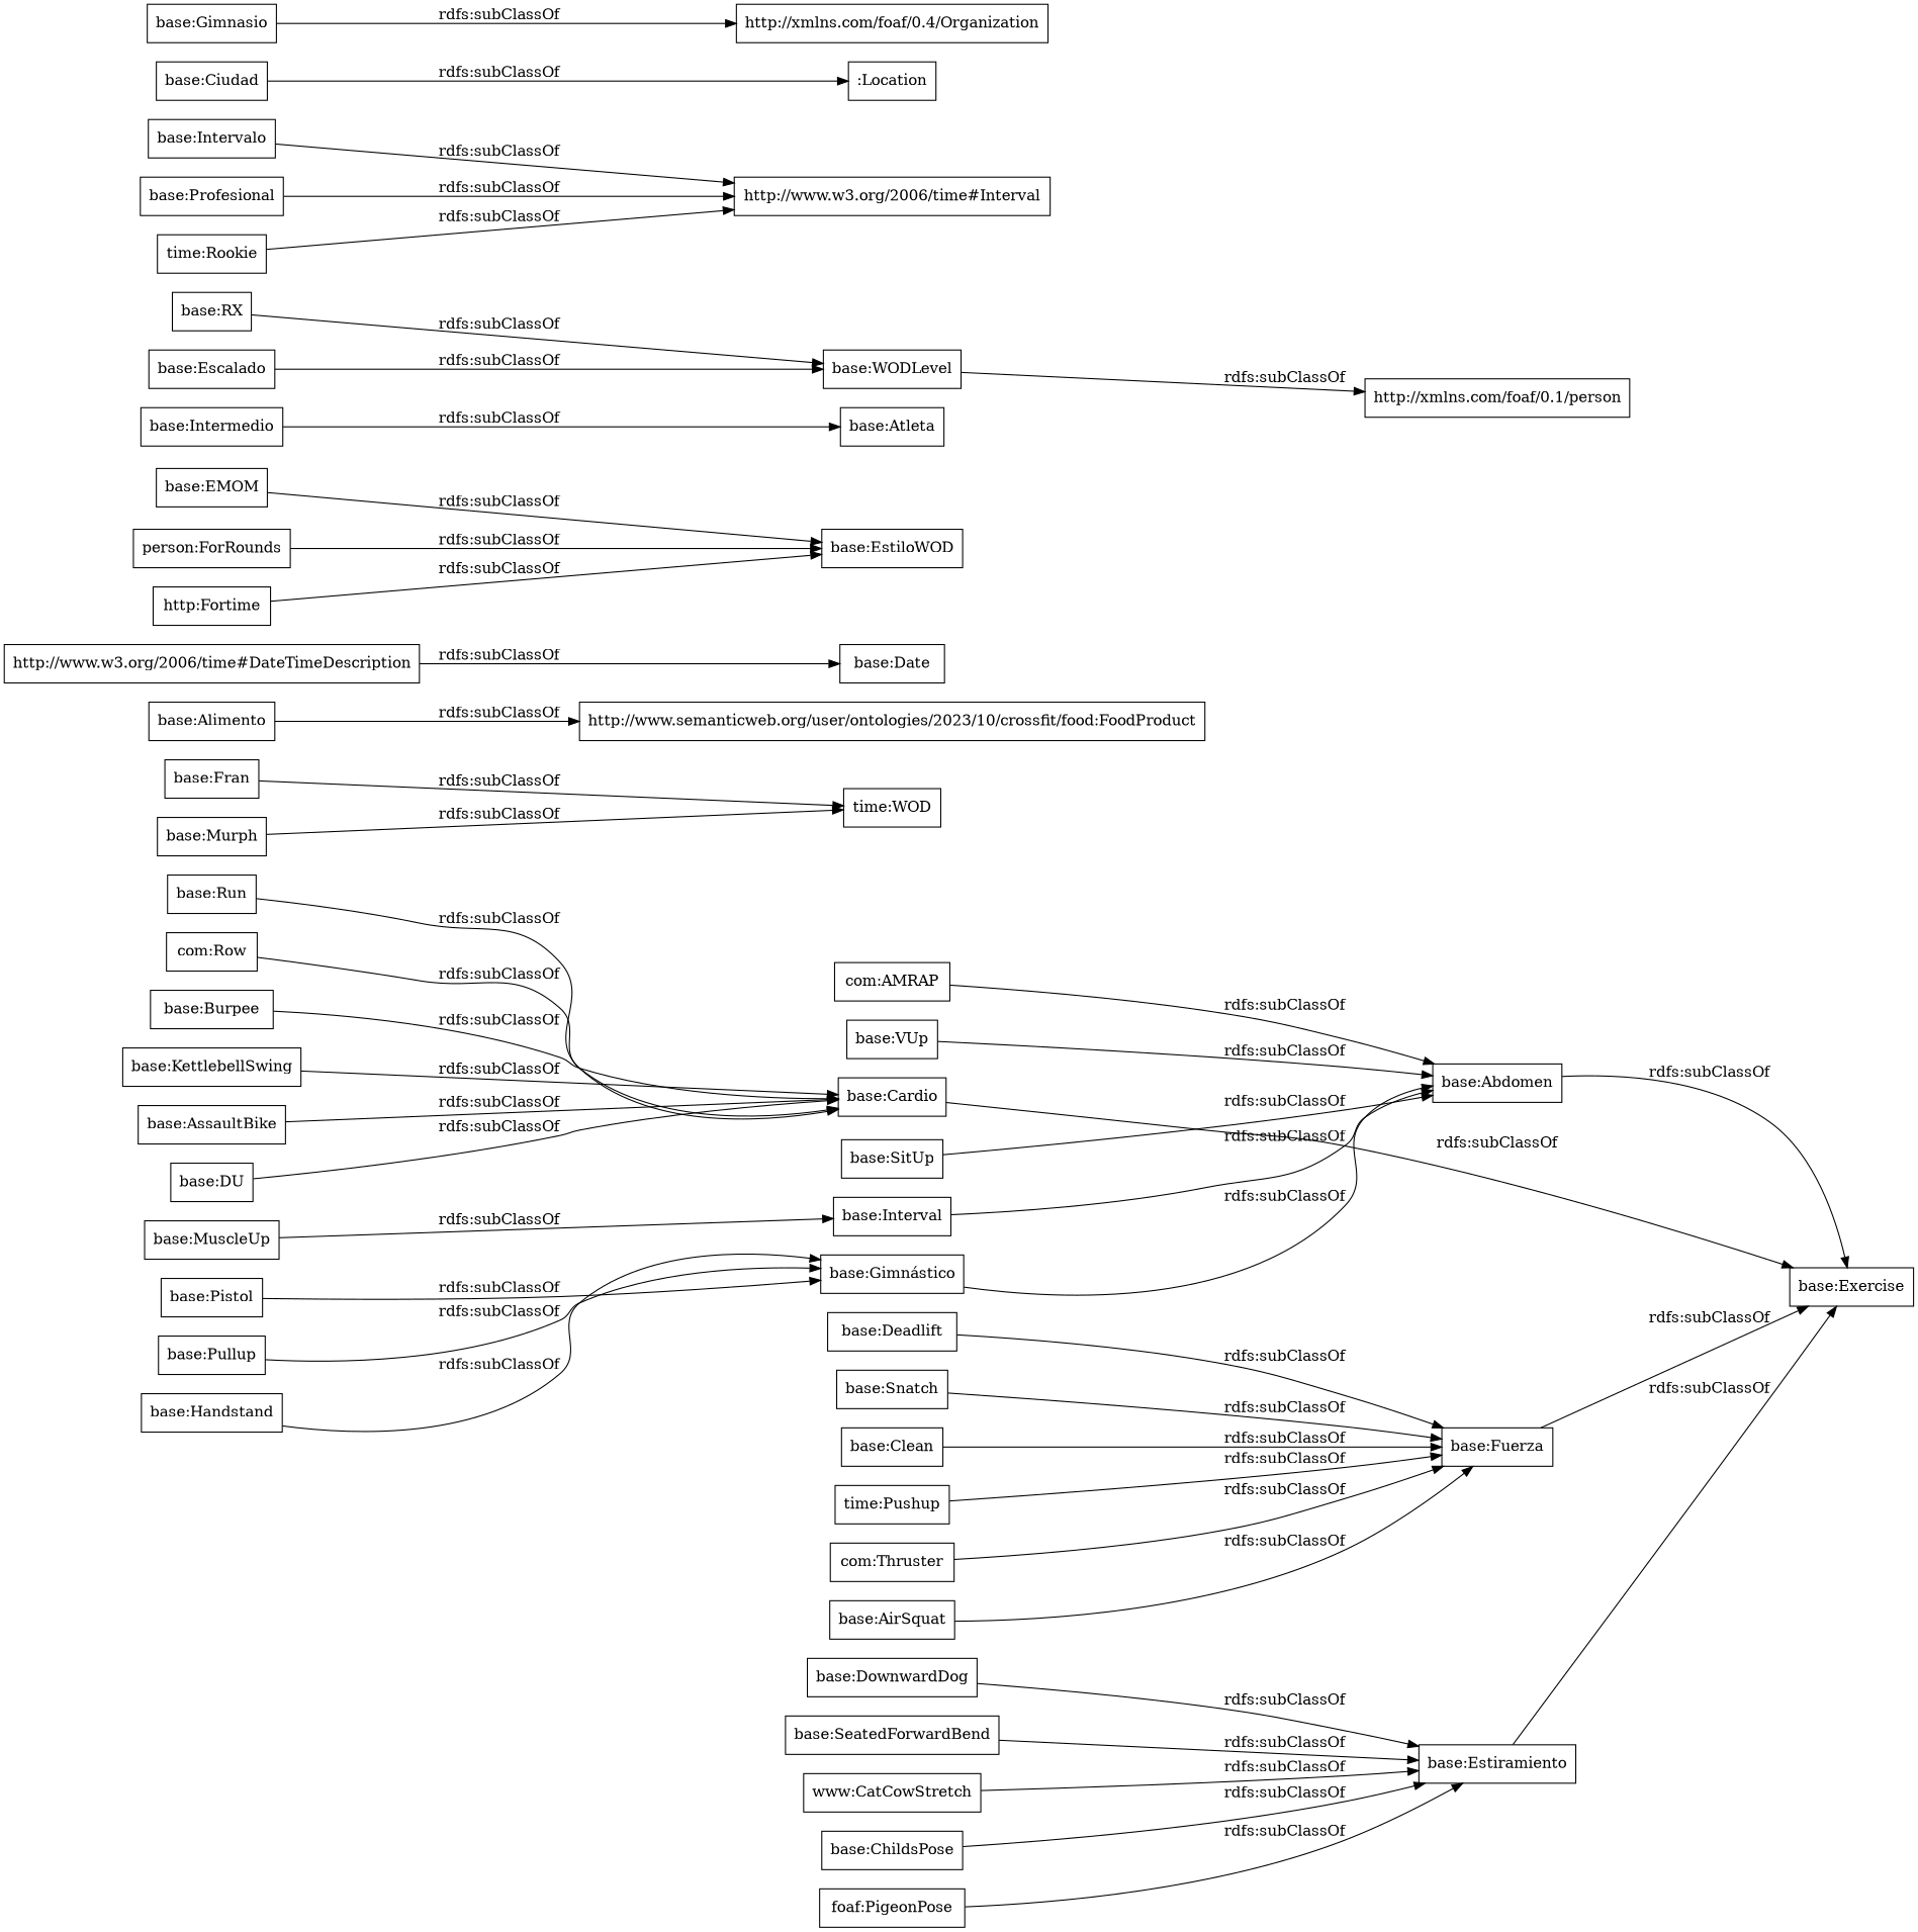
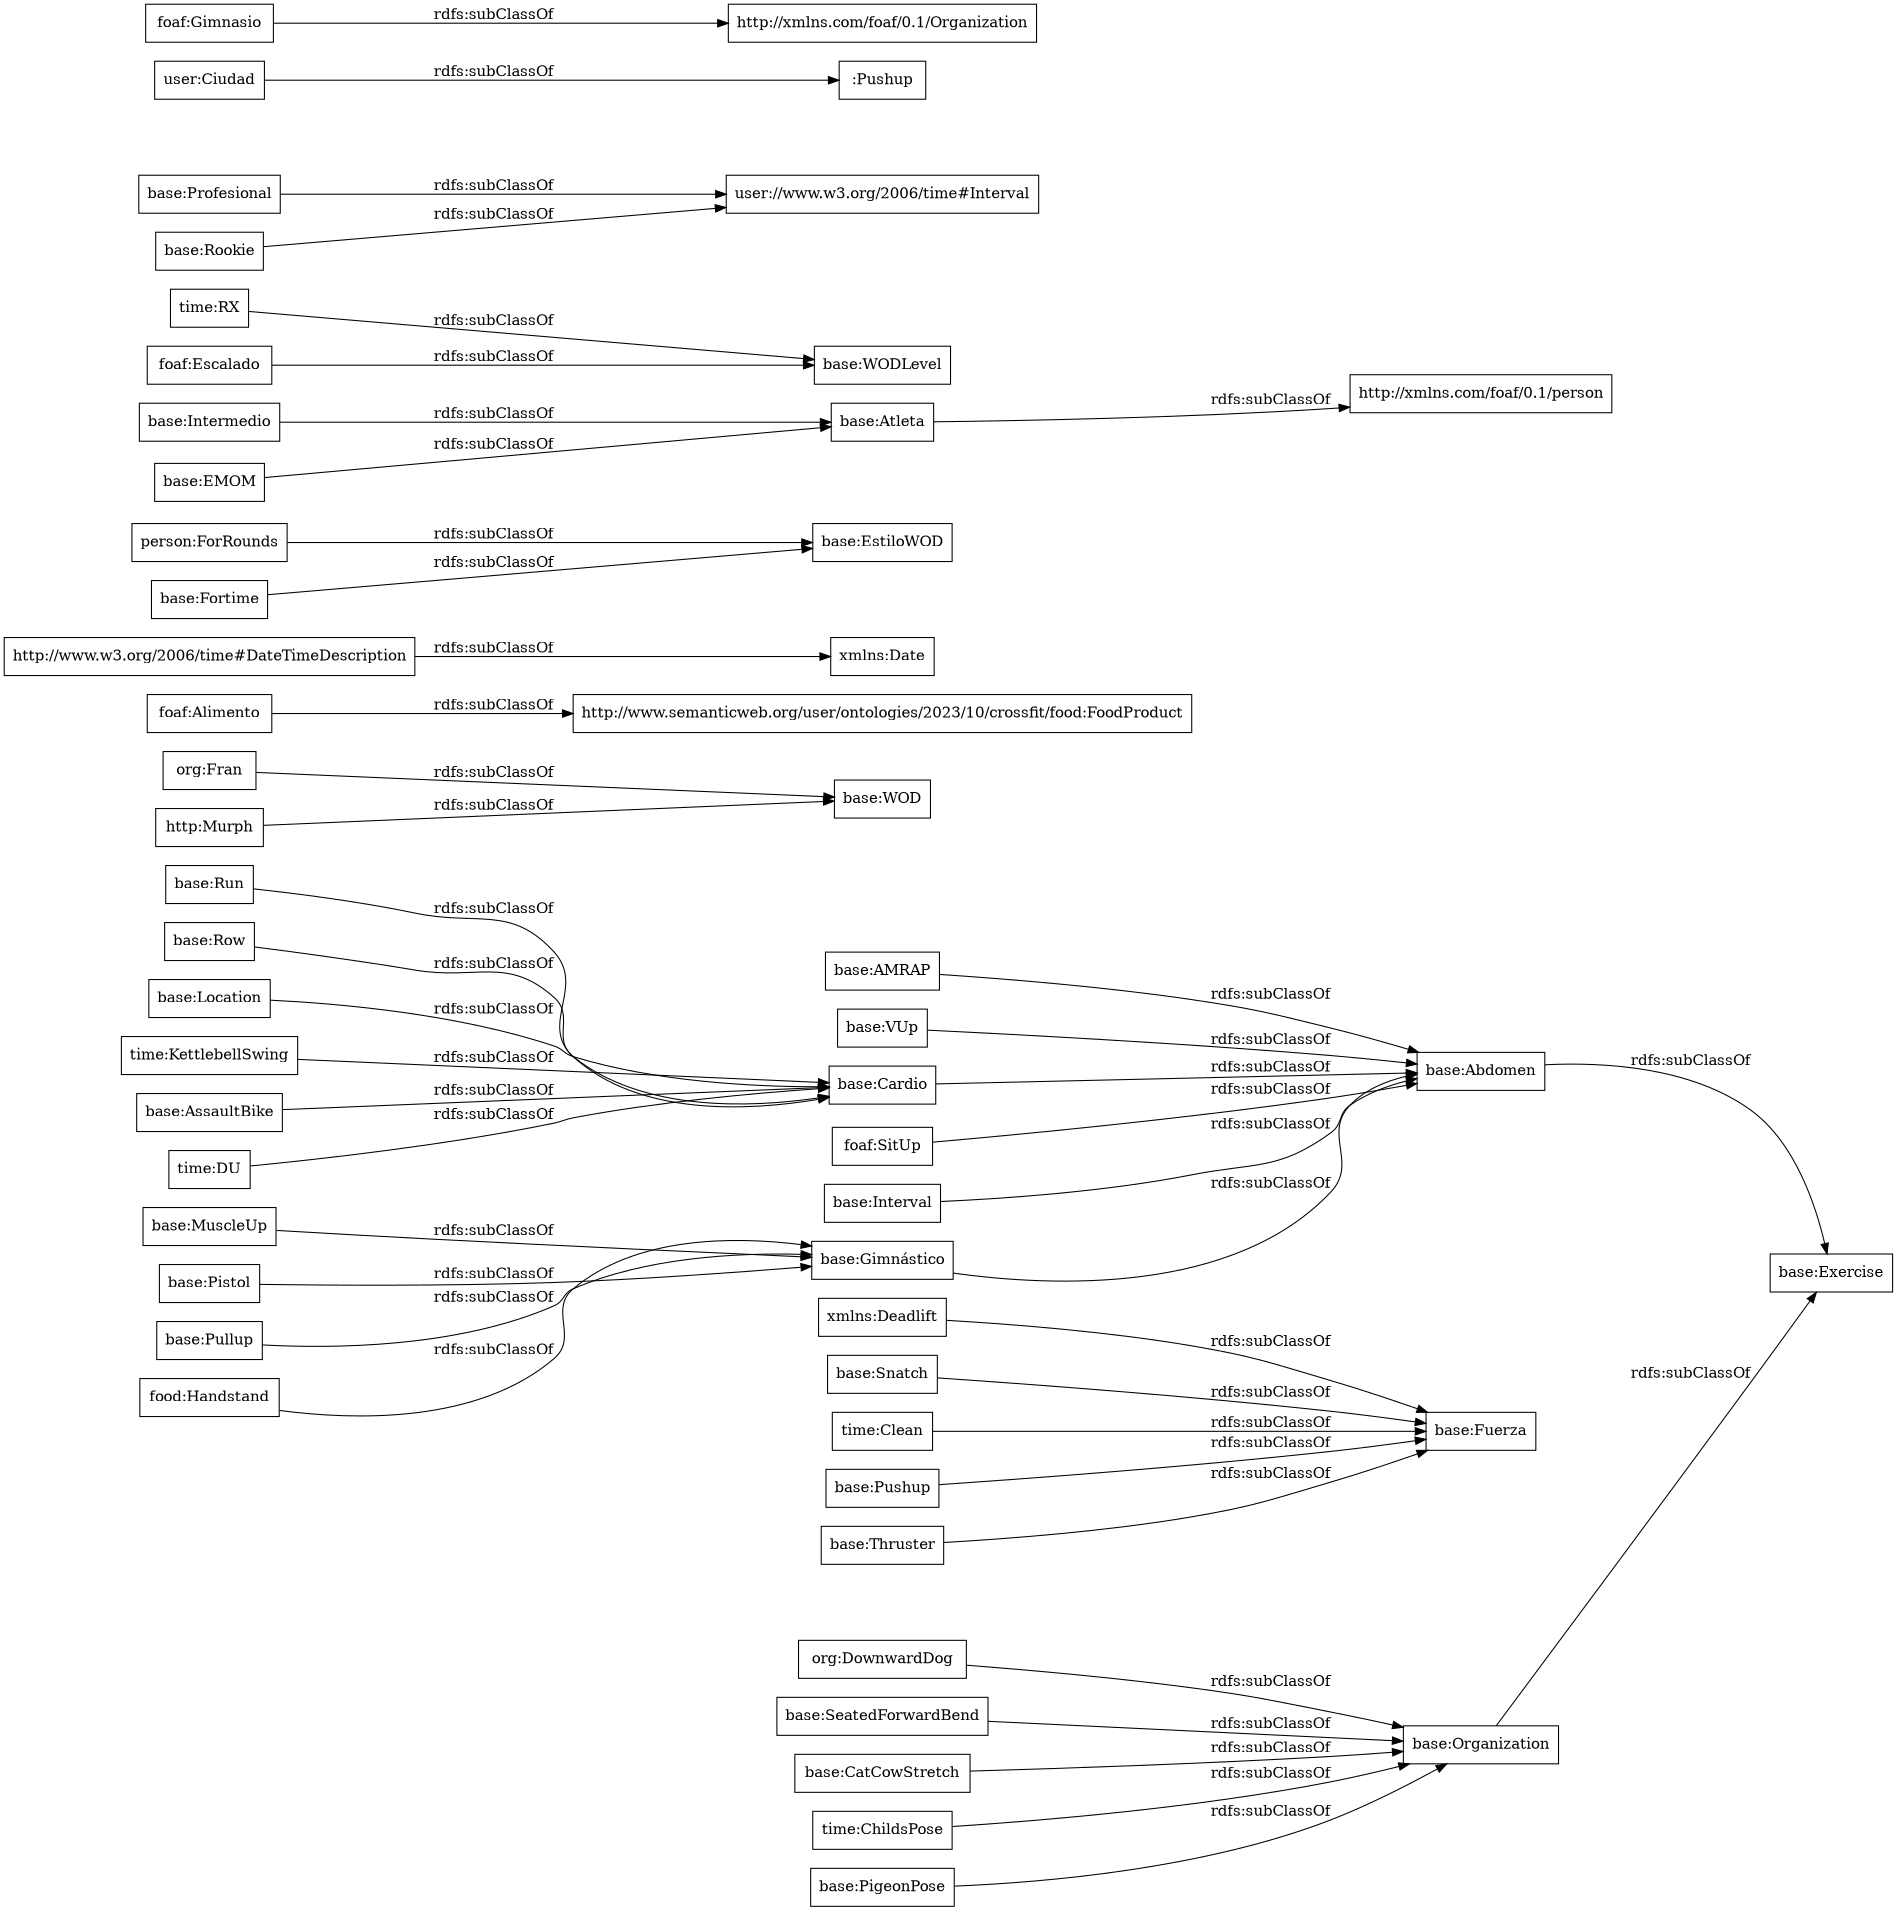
  digraph {
    rankdir=LR
    node [color=black shape=rectangle]
-   "base:AMRAP" [label="com:AMRAP"]
+   "base:AMRAP"
    "base:Abdomen"
    "base:VUp"
    "base:Exercise"
-   "base:KettlebellSwing"
+   "base:KettlebellSwing" [label="time:KettlebellSwing"]
    "base:Cardio"
    "base:Fuerza"
-   "base:Fran"
-   "base:WOD" [label="time:WOD"]
-   "base:Deadlift"
+   "base:Fran" [label="org:Fran"]
+   "base:WOD"
+   "base:Deadlift" [label="xmlns:Deadlift"]
    "base:Snatch"
-   "base:Alimento"
+   "base:Alimento" [label="foaf:Alimento"]
    "http://www.semanticweb.org/user/ontologies/2023/10/crossfit/food:FoodProduct"
    "base:MuscleUp"
    "base:Gimnástico"
    "base:SeatedForwardBend"
-   "base:Estiramiento"
+   "base:Estiramiento" [label="base:Organization"]
    "http://www.w3.org/2006/time#DateTimeDescription"
-   "base:Date"
-   "base:Clean"
-   "base:Pushup" [label="time:Pushup"]
-   "base:Escalado"
+   "base:Date" [label="xmlns:Date"]
+   "base:Clean" [label="time:Clean"]
+   "base:Pushup"
+   "base:Escalado" [label="foaf:Escalado"]
    "base:WODLevel"
-   "base:Murph"
-   "base:SitUp"
+   "base:Murph" [label="http:Murph"]
+   "base:SitUp" [label="foaf:SitUp"]
    "base:Pullup"
    n27 [label="base:Interval"]
    "base:Atleta"
    "http://xmlns.com/foaf/0.1/person"
    "base:EMOM"
    "base:EstiloWOD"
-   "base:DU"
-   "base:Fortime" [label="http:Fortime"]
-   "base:CatCowStretch" [label="www:CatCowStretch"]
+   "base:DU" [label="time:DU"]
+   "base:Fortime"
+   "base:CatCowStretch"
    n35 [label="person:ForRounds"]
-   "base:RX"
+   "base:RX" [label="time:RX"]
    "base:Intermedio"
    "base:AssaultBike"
    "base:Run"
-   "base:Row" [label="com:Row"]
-   "base:ChildsPose"
-   "base:Handstand"
-   "base:PigeonPose" [label="foaf:PigeonPose"]
-   "base:Burpee"
-   "base:Thruster" [label="com:Thruster"]
-   "base:Intervalo"
-   "http://www.w3.org/2006/time#Interval"
-   "base:AirSquat"
+   "base:Row"
+   "base:ChildsPose" [label="time:ChildsPose"]
+   "base:Handstand" [label="food:Handstand"]
+   "base:PigeonPose"
+   "base:Burpee" [label="base:Location"]
+   "base:Thruster"
+   "http://www.w3.org/2006/time#Interval" [label="user://www.w3.org/2006/time#Interval"]
    "base:Profesional"
-   "base:DownwardDog"
-   "base:Rookie" [label="time:Rookie"]
-   "base:Ciudad"
-   ":Location"
+   "base:DownwardDog" [label="org:DownwardDog"]
+   "base:Rookie"
+   "base:Ciudad" [label="user:Ciudad"]
+   ":Location" [label=":Pushup"]
    "base:Pistol"
-   "base:Gimnasio"
-   "http://xmlns.com/foaf/0.1/Organization" [label="http://xmlns.com/foaf/0.4/Organization"]
+   "base:Gimnasio" [label="foaf:Gimnasio"]
+   "http://xmlns.com/foaf/0.1/Organization"
    "base:AMRAP" -> "base:Abdomen" [label="rdfs:subClassOf"]
    "base:Abdomen" -> "base:Exercise" [label="rdfs:subClassOf"]
    "base:VUp" -> "base:Abdomen" [label="rdfs:subClassOf"]
    "base:KettlebellSwing" -> "base:Cardio" [label="rdfs:subClassOf"]
-   "base:Cardio" -> "base:Exercise" [label="rdfs:subClassOf"]
-   "base:Fuerza" -> "base:Exercise" [label="rdfs:subClassOf"]
+   "base:Cardio" -> "base:Abdomen" [label="rdfs:subClassOf"]
    "base:Fran" -> "base:WOD" [label="rdfs:subClassOf"]
    "base:Deadlift" -> "base:Fuerza" [label="rdfs:subClassOf"]
    "base:Snatch" -> "base:Fuerza" [label="rdfs:subClassOf"]
    "base:Alimento" -> "http://www.semanticweb.org/user/ontologies/2023/10/crossfit/food:FoodProduct" [label="rdfs:subClassOf"]
-   "base:MuscleUp" -> n27 [label="rdfs:subClassOf"]
+   "base:MuscleUp" -> "base:Gimnástico" [label="rdfs:subClassOf"]
    "base:Gimnástico" -> "base:Abdomen" [label="rdfs:subClassOf"]
    "base:SeatedForwardBend" -> "base:Estiramiento" [label="rdfs:subClassOf"]
    "base:Estiramiento" -> "base:Exercise" [label="rdfs:subClassOf"]
    "http://www.w3.org/2006/time#DateTimeDescription" -> "base:Date" [label="rdfs:subClassOf"]
    "base:Clean" -> "base:Fuerza" [label="rdfs:subClassOf"]
    "base:Pushup" -> "base:Fuerza" [label="rdfs:subClassOf"]
    "base:Escalado" -> "base:WODLevel" [label="rdfs:subClassOf"]
    "base:Murph" -> "base:WOD" [label="rdfs:subClassOf"]
    "base:SitUp" -> "base:Abdomen" [label="rdfs:subClassOf"]
    "base:Pullup" -> "base:Gimnástico" [label="rdfs:subClassOf"]
    n27 -> "base:Abdomen" [label="rdfs:subClassOf"]
-   "base:WODLevel" -> "http://xmlns.com/foaf/0.1/person" [label="rdfs:subClassOf"]
-   "base:EMOM" -> "base:EstiloWOD" [label="rdfs:subClassOf"]
+   "base:Atleta" -> "http://xmlns.com/foaf/0.1/person" [label="rdfs:subClassOf"]
+   "base:EMOM" -> "base:Atleta" [label="rdfs:subClassOf"]
    "base:DU" -> "base:Cardio" [label="rdfs:subClassOf"]
    "base:Fortime" -> "base:EstiloWOD" [label="rdfs:subClassOf"]
    "base:CatCowStretch" -> "base:Estiramiento" [label="rdfs:subClassOf"]
    n35 -> "base:EstiloWOD" [label="rdfs:subClassOf"]
    "base:RX" -> "base:WODLevel" [label="rdfs:subClassOf"]
    "base:Intermedio" -> "base:Atleta" [label="rdfs:subClassOf"]
    "base:AssaultBike" -> "base:Cardio" [label="rdfs:subClassOf"]
    "base:Run" -> "base:Cardio" [label="rdfs:subClassOf"]
    "base:Row" -> "base:Cardio" [label="rdfs:subClassOf"]
    "base:ChildsPose" -> "base:Estiramiento" [label="rdfs:subClassOf"]
    "base:Handstand" -> "base:Gimnástico" [label="rdfs:subClassOf"]
    "base:PigeonPose" -> "base:Estiramiento" [label="rdfs:subClassOf"]
    "base:Burpee" -> "base:Cardio" [label="rdfs:subClassOf"]
    "base:Thruster" -> "base:Fuerza" [label="rdfs:subClassOf"]
-   "base:Intervalo" -> "http://www.w3.org/2006/time#Interval" [label="rdfs:subClassOf"]
-   "base:AirSquat" -> "base:Fuerza" [label="rdfs:subClassOf"]
    "base:Profesional" -> "http://www.w3.org/2006/time#Interval" [label="rdfs:subClassOf"]
    "base:DownwardDog" -> "base:Estiramiento" [label="rdfs:subClassOf"]
    "base:Rookie" -> "http://www.w3.org/2006/time#Interval" [label="rdfs:subClassOf"]
    "base:Ciudad" -> ":Location" [label="rdfs:subClassOf"]
    "base:Pistol" -> "base:Gimnástico" [label="rdfs:subClassOf"]
    "base:Gimnasio" -> "http://xmlns.com/foaf/0.1/Organization" [label="rdfs:subClassOf"]
  }
